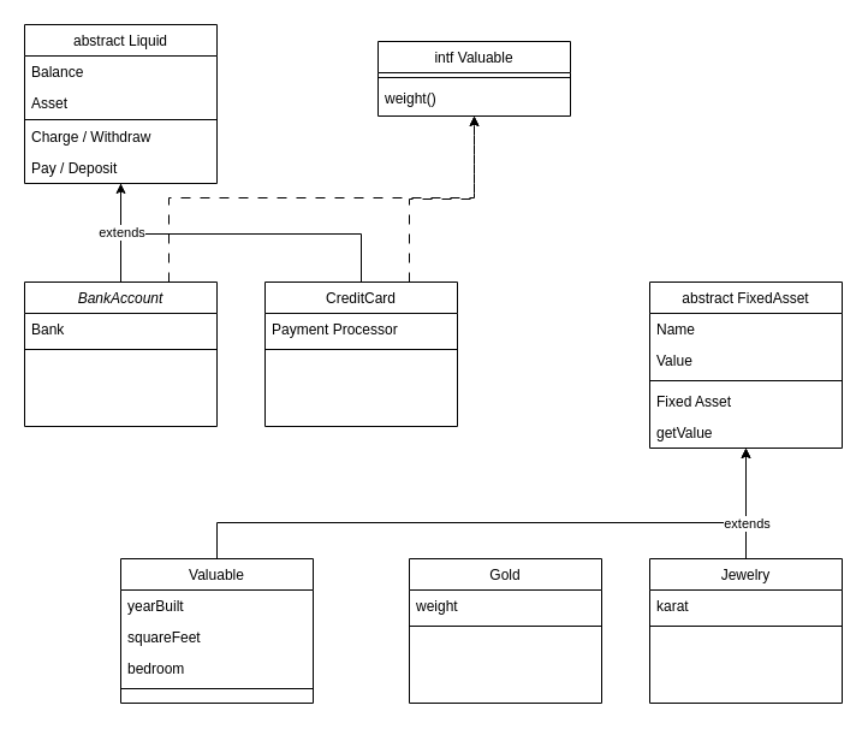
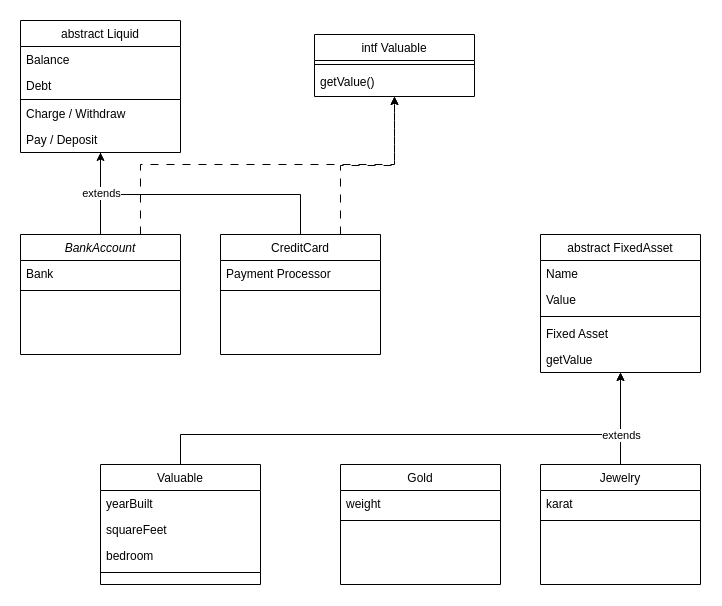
  <mxCell id="0" />
  <mxCell id="1" parent="0" />
  <mxCell id="2" style="edgeStyle=orthogonalEdgeStyle;rounded=0;orthogonalLoop=1;jettySize=auto;html=1;" edge="1" parent="1" source="4" target="7"><mxGeometry relative="1" as="geometry" /></mxCell>
  <mxCell id="3" style="edgeStyle=orthogonalEdgeStyle;rounded=0;orthogonalLoop=1;jettySize=auto;html=1;dashed=1;dashPattern=8 8;exitX=0.75;exitY=0;exitDx=0;exitDy=0;" edge="1" parent="1" source="4" target="19"><mxGeometry relative="1" as="geometry"><Array as="points"><mxPoint x="140" y="164" /><mxPoint x="394" y="164" /></Array></mxGeometry></mxCell>
  <mxCell id="4" value="BankAccount" style="swimlane;fontStyle=2;align=center;verticalAlign=top;childLayout=stackLayout;horizontal=1;startSize=26;horizontalStack=0;resizeParent=1;resizeLast=0;collapsible=1;marginBottom=0;rounded=0;shadow=0;strokeWidth=1;" parent="1" vertex="1"><mxGeometry x="20" y="234" width="160" height="120" as="geometry"><mxRectangle x="230" y="140" width="160" height="26" as="alternateBounds" /></mxGeometry></mxCell>
  <mxCell id="5" value="Bank" style="text;align=left;verticalAlign=top;spacingLeft=4;spacingRight=4;overflow=hidden;rotatable=0;points=[[0,0.5],[1,0.5]];portConstraint=eastwest;" vertex="1" parent="4"><mxGeometry y="26" width="160" height="26" as="geometry" /></mxCell>
  <mxCell id="6" value="" style="line;html=1;strokeWidth=1;align=left;verticalAlign=middle;spacingTop=-1;spacingLeft=3;spacingRight=3;rotatable=0;labelPosition=right;points=[];portConstraint=eastwest;" parent="4" vertex="1"><mxGeometry y="52" width="160" height="8" as="geometry" /></mxCell>
  <mxCell id="7" value="abstract Liquid" style="swimlane;fontStyle=0;align=center;verticalAlign=top;childLayout=stackLayout;horizontal=1;startSize=26;horizontalStack=0;resizeParent=1;resizeLast=0;collapsible=1;marginBottom=0;rounded=0;shadow=0;strokeWidth=1;" parent="1" vertex="1"><mxGeometry x="20" y="20" width="160" height="132" as="geometry"><mxRectangle x="340" y="380" width="170" height="26" as="alternateBounds" /></mxGeometry></mxCell>
  <mxCell id="8" value="Balance" style="text;align=left;verticalAlign=top;spacingLeft=4;spacingRight=4;overflow=hidden;rotatable=0;points=[[0,0.5],[1,0.5]];portConstraint=eastwest;" parent="7" vertex="1"><mxGeometry y="26" width="160" height="26" as="geometry" /></mxCell>
- <mxCell id="9" value="Asset" style="text;align=left;verticalAlign=top;spacingLeft=4;spacingRight=4;overflow=hidden;rotatable=0;points=[[0,0.5],[1,0.5]];portConstraint=eastwest;" vertex="1" parent="7"><mxGeometry y="52" width="160" height="26" as="geometry" /></mxCell>
+ <mxCell id="9" value="Debt" style="text;align=left;verticalAlign=top;spacingLeft=4;spacingRight=4;overflow=hidden;rotatable=0;points=[[0,0.5],[1,0.5]];portConstraint=eastwest;" vertex="1" parent="7"><mxGeometry y="52" width="160" height="26" as="geometry" /></mxCell>
  <mxCell id="10" value="" style="line;html=1;strokeWidth=1;align=left;verticalAlign=middle;spacingTop=-1;spacingLeft=3;spacingRight=3;rotatable=0;labelPosition=right;points=[];portConstraint=eastwest;" parent="7" vertex="1"><mxGeometry y="78" width="160" height="2" as="geometry" /></mxCell>
  <mxCell id="11" value="Charge / Withdraw" style="text;align=left;verticalAlign=top;spacingLeft=4;spacingRight=4;overflow=hidden;rotatable=0;points=[[0,0.5],[1,0.5]];portConstraint=eastwest;" vertex="1" parent="7"><mxGeometry y="80" width="160" height="26" as="geometry" /></mxCell>
  <mxCell id="12" value="Pay / Deposit" style="text;align=left;verticalAlign=top;spacingLeft=4;spacingRight=4;overflow=hidden;rotatable=0;points=[[0,0.5],[1,0.5]];portConstraint=eastwest;" vertex="1" parent="7"><mxGeometry y="106" width="160" height="26" as="geometry" /></mxCell>
  <mxCell id="13" style="edgeStyle=orthogonalEdgeStyle;rounded=0;orthogonalLoop=1;jettySize=auto;html=1;endArrow=none;" edge="1" parent="1" source="16" target="7"><mxGeometry relative="1" as="geometry"><Array as="points"><mxPoint x="300" y="194" /><mxPoint x="100" y="194" /></Array></mxGeometry></mxCell>
  <mxCell id="14" value="extends" style="edgeLabel;html=1;align=center;verticalAlign=middle;resizable=0;points=[];" vertex="1" connectable="0" parent="13"><mxGeometry x="0.106" y="-2" relative="1" as="geometry"><mxPoint x="-84" as="offset" /></mxGeometry></mxCell>
  <mxCell id="15" style="edgeStyle=orthogonalEdgeStyle;rounded=0;orthogonalLoop=1;jettySize=auto;html=1;dashed=1;dashPattern=8 8;" edge="1" parent="1" source="16" target="19"><mxGeometry relative="1" as="geometry"><Array as="points"><mxPoint x="340" y="165" /><mxPoint x="394" y="165" /></Array></mxGeometry></mxCell>
  <mxCell id="16" value="CreditCard" style="swimlane;fontStyle=0;align=center;verticalAlign=top;childLayout=stackLayout;horizontal=1;startSize=26;horizontalStack=0;resizeParent=1;resizeLast=0;collapsible=1;marginBottom=0;rounded=0;shadow=0;strokeWidth=1;" parent="1" vertex="1"><mxGeometry x="220" y="234" width="160" height="120" as="geometry"><mxRectangle x="550" y="140" width="160" height="26" as="alternateBounds" /></mxGeometry></mxCell>
  <mxCell id="17" value="Payment Processor" style="text;align=left;verticalAlign=top;spacingLeft=4;spacingRight=4;overflow=hidden;rotatable=0;points=[[0,0.5],[1,0.5]];portConstraint=eastwest;" parent="16" vertex="1"><mxGeometry y="26" width="160" height="26" as="geometry" /></mxCell>
  <mxCell id="18" value="" style="line;html=1;strokeWidth=1;align=left;verticalAlign=middle;spacingTop=-1;spacingLeft=3;spacingRight=3;rotatable=0;labelPosition=right;points=[];portConstraint=eastwest;" parent="16" vertex="1"><mxGeometry y="52" width="160" height="8" as="geometry" /></mxCell>
  <mxCell id="19" value="intf Valuable" style="swimlane;fontStyle=0;align=center;verticalAlign=top;childLayout=stackLayout;horizontal=1;startSize=26;horizontalStack=0;resizeParent=1;resizeLast=0;collapsible=1;marginBottom=0;rounded=0;shadow=0;strokeWidth=1;" vertex="1" parent="1"><mxGeometry x="314" y="34" width="160" height="62" as="geometry"><mxRectangle x="550" y="140" width="160" height="26" as="alternateBounds" /></mxGeometry></mxCell>
  <mxCell id="20" value="" style="line;html=1;strokeWidth=1;align=left;verticalAlign=middle;spacingTop=-1;spacingLeft=3;spacingRight=3;rotatable=0;labelPosition=right;points=[];portConstraint=eastwest;" vertex="1" parent="19"><mxGeometry y="26" width="160" height="8" as="geometry" /></mxCell>
- <mxCell id="21" value="weight()" style="text;align=left;verticalAlign=top;spacingLeft=4;spacingRight=4;overflow=hidden;rotatable=0;points=[[0,0.5],[1,0.5]];portConstraint=eastwest;" vertex="1" parent="19"><mxGeometry y="34" width="160" height="26" as="geometry" /></mxCell>
+ <mxCell id="21" value="getValue()" style="text;align=left;verticalAlign=top;spacingLeft=4;spacingRight=4;overflow=hidden;rotatable=0;points=[[0,0.5],[1,0.5]];portConstraint=eastwest;" vertex="1" parent="19"><mxGeometry y="34" width="160" height="26" as="geometry" /></mxCell>
  <mxCell id="22" value="abstract FixedAsset" style="swimlane;fontStyle=0;align=center;verticalAlign=top;childLayout=stackLayout;horizontal=1;startSize=26;horizontalStack=0;resizeParent=1;resizeLast=0;collapsible=1;marginBottom=0;rounded=0;shadow=0;strokeWidth=1;" vertex="1" parent="1"><mxGeometry x="540" y="234" width="160" height="138" as="geometry"><mxRectangle x="550" y="140" width="160" height="26" as="alternateBounds" /></mxGeometry></mxCell>
  <mxCell id="23" value="Name   " style="text;align=left;verticalAlign=top;spacingLeft=4;spacingRight=4;overflow=hidden;rotatable=0;points=[[0,0.5],[1,0.5]];portConstraint=eastwest;" vertex="1" parent="22"><mxGeometry y="26" width="160" height="26" as="geometry" /></mxCell>
  <mxCell id="24" value="Value" style="text;align=left;verticalAlign=top;spacingLeft=4;spacingRight=4;overflow=hidden;rotatable=0;points=[[0,0.5],[1,0.5]];portConstraint=eastwest;" vertex="1" parent="22"><mxGeometry y="52" width="160" height="26" as="geometry" /></mxCell>
  <mxCell id="25" value="" style="line;html=1;strokeWidth=1;align=left;verticalAlign=middle;spacingTop=-1;spacingLeft=3;spacingRight=3;rotatable=0;labelPosition=right;points=[];portConstraint=eastwest;" vertex="1" parent="22"><mxGeometry y="78" width="160" height="8" as="geometry" /></mxCell>
  <mxCell id="26" value="Fixed Asset" style="text;align=left;verticalAlign=top;spacingLeft=4;spacingRight=4;overflow=hidden;rotatable=0;points=[[0,0.5],[1,0.5]];portConstraint=eastwest;" vertex="1" parent="22"><mxGeometry y="86" width="160" height="26" as="geometry" /></mxCell>
  <mxCell id="27" value="getValue" style="text;align=left;verticalAlign=top;spacingLeft=4;spacingRight=4;overflow=hidden;rotatable=0;points=[[0,0.5],[1,0.5]];portConstraint=eastwest;" vertex="1" parent="22"><mxGeometry y="112" width="160" height="26" as="geometry" /></mxCell>
  <mxCell id="28" style="edgeStyle=orthogonalEdgeStyle;rounded=0;orthogonalLoop=1;jettySize=auto;html=1;" edge="1" parent="1" source="29" target="22"><mxGeometry relative="1" as="geometry" /></mxCell>
  <mxCell id="29" value="Jewelry" style="swimlane;fontStyle=0;align=center;verticalAlign=top;childLayout=stackLayout;horizontal=1;startSize=26;horizontalStack=0;resizeParent=1;resizeLast=0;collapsible=1;marginBottom=0;rounded=0;shadow=0;strokeWidth=1;" vertex="1" parent="1"><mxGeometry x="540" y="464" width="160" height="120" as="geometry"><mxRectangle x="550" y="140" width="160" height="26" as="alternateBounds" /></mxGeometry></mxCell>
  <mxCell id="30" value="karat" style="text;align=left;verticalAlign=top;spacingLeft=4;spacingRight=4;overflow=hidden;rotatable=0;points=[[0,0.5],[1,0.5]];portConstraint=eastwest;" vertex="1" parent="29"><mxGeometry y="26" width="160" height="26" as="geometry" /></mxCell>
  <mxCell id="31" value="" style="line;html=1;strokeWidth=1;align=left;verticalAlign=middle;spacingTop=-1;spacingLeft=3;spacingRight=3;rotatable=0;labelPosition=right;points=[];portConstraint=eastwest;" vertex="1" parent="29"><mxGeometry y="52" width="160" height="8" as="geometry" /></mxCell>
  <mxCell id="32" value="Gold" style="swimlane;fontStyle=0;align=center;verticalAlign=top;childLayout=stackLayout;horizontal=1;startSize=26;horizontalStack=0;resizeParent=1;resizeLast=0;collapsible=1;marginBottom=0;rounded=0;shadow=0;strokeWidth=1;" vertex="1" parent="1"><mxGeometry x="340" y="464" width="160" height="120" as="geometry"><mxRectangle x="550" y="140" width="160" height="26" as="alternateBounds" /></mxGeometry></mxCell>
  <mxCell id="33" value="weight" style="text;align=left;verticalAlign=top;spacingLeft=4;spacingRight=4;overflow=hidden;rotatable=0;points=[[0,0.5],[1,0.5]];portConstraint=eastwest;" vertex="1" parent="32"><mxGeometry y="26" width="160" height="26" as="geometry" /></mxCell>
  <mxCell id="34" value="" style="line;html=1;strokeWidth=1;align=left;verticalAlign=middle;spacingTop=-1;spacingLeft=3;spacingRight=3;rotatable=0;labelPosition=right;points=[];portConstraint=eastwest;" vertex="1" parent="32"><mxGeometry y="52" width="160" height="8" as="geometry" /></mxCell>
  <mxCell id="35" style="edgeStyle=orthogonalEdgeStyle;rounded=0;orthogonalLoop=1;jettySize=auto;html=1;" edge="1" parent="1" source="37" target="22"><mxGeometry relative="1" as="geometry"><Array as="points"><mxPoint x="180" y="434" /><mxPoint x="620" y="434" /></Array></mxGeometry></mxCell>
  <mxCell id="36" value="extends" style="edgeLabel;html=1;align=center;verticalAlign=middle;resizable=0;points=[];" vertex="1" connectable="0" parent="35"><mxGeometry x="0.049" y="-1" relative="1" as="geometry"><mxPoint x="191" y="-1" as="offset" /></mxGeometry></mxCell>
  <mxCell id="37" value="Valuable" style="swimlane;fontStyle=0;align=center;verticalAlign=top;childLayout=stackLayout;horizontal=1;startSize=26;horizontalStack=0;resizeParent=1;resizeLast=0;collapsible=1;marginBottom=0;rounded=0;shadow=0;strokeWidth=1;" vertex="1" parent="1"><mxGeometry x="100" y="464" width="160" height="120" as="geometry"><mxRectangle x="550" y="140" width="160" height="26" as="alternateBounds" /></mxGeometry></mxCell>
  <mxCell id="38" value="yearBuilt" style="text;align=left;verticalAlign=top;spacingLeft=4;spacingRight=4;overflow=hidden;rotatable=0;points=[[0,0.5],[1,0.5]];portConstraint=eastwest;" vertex="1" parent="37"><mxGeometry y="26" width="160" height="26" as="geometry" /></mxCell>
  <mxCell id="39" value="squareFeet" style="text;align=left;verticalAlign=top;spacingLeft=4;spacingRight=4;overflow=hidden;rotatable=0;points=[[0,0.5],[1,0.5]];portConstraint=eastwest;" vertex="1" parent="37"><mxGeometry y="52" width="160" height="26" as="geometry" /></mxCell>
  <mxCell id="40" value="bedroom" style="text;align=left;verticalAlign=top;spacingLeft=4;spacingRight=4;overflow=hidden;rotatable=0;points=[[0,0.5],[1,0.5]];portConstraint=eastwest;" vertex="1" parent="37"><mxGeometry y="78" width="160" height="26" as="geometry" /></mxCell>
  <mxCell id="41" value="" style="line;html=1;strokeWidth=1;align=left;verticalAlign=middle;spacingTop=-1;spacingLeft=3;spacingRight=3;rotatable=0;labelPosition=right;points=[];portConstraint=eastwest;" vertex="1" parent="37"><mxGeometry y="104" width="160" height="8" as="geometry" /></mxCell>
